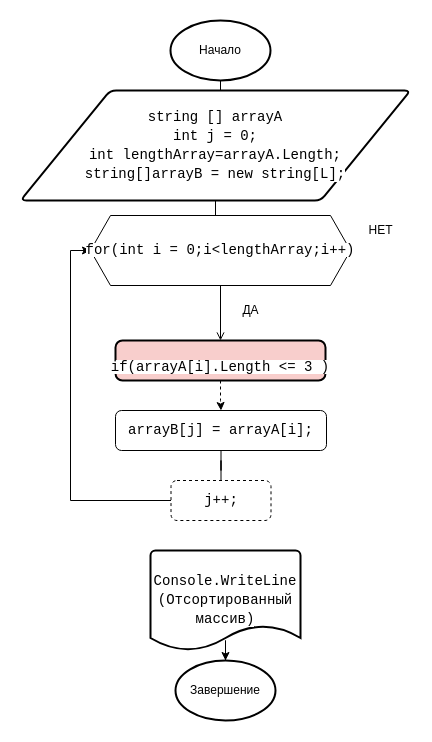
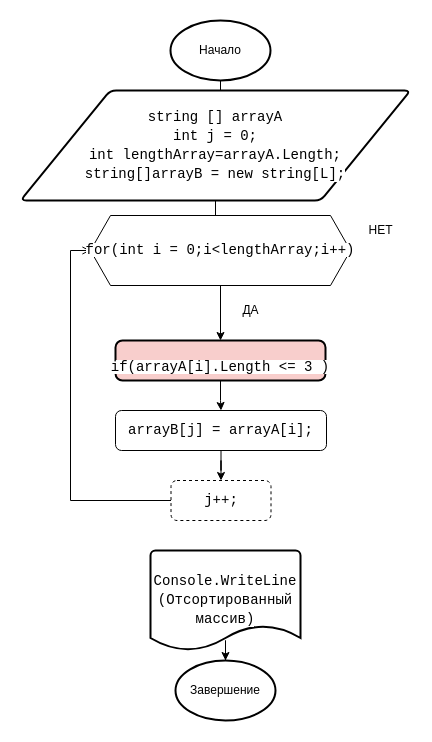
  <mxCell id="0" />
  <mxCell id="1" parent="0" />
  <mxCell id="2" value="" style="edgeStyle=orthogonalEdgeStyle;rounded=0;orthogonalLoop=1;jettySize=auto;html=1;" parent="1" source="3" target="12" edge="1"><mxGeometry relative="1" as="geometry" /></mxCell>
  <mxCell id="3" value="&lt;font style=&quot;vertical-align: inherit&quot;&gt;&lt;font style=&quot;vertical-align: inherit&quot;&gt;Начало&lt;br&gt;&lt;/font&gt;&lt;/font&gt;" style="strokeWidth=2;html=1;shape=mxgraph.flowchart.start_1;whiteSpace=wrap;" parent="1" vertex="1"><mxGeometry x="170" y="20" width="100" height="60" as="geometry" /></mxCell>
- <mxCell id="4" style="edgeStyle=orthogonalEdgeStyle;rounded=0;orthogonalLoop=1;jettySize=auto;html=1;entryX=0.5;entryY=0;entryDx=0;entryDy=0;dashed=1;" parent="1" source="5" target="18" edge="1"><mxGeometry relative="1" as="geometry"><mxPoint x="219" y="390" as="targetPoint" /></mxGeometry></mxCell>
+ <mxCell id="4" style="edgeStyle=orthogonalEdgeStyle;rounded=0;orthogonalLoop=1;jettySize=auto;html=1;entryX=0.5;entryY=0;entryDx=0;entryDy=0;" parent="1" source="5" target="18" edge="1"><mxGeometry relative="1" as="geometry"><mxPoint x="219" y="390" as="targetPoint" /></mxGeometry></mxCell>
  <mxCell id="5" value="&lt;span style=&quot;background-color: rgb(255, 255, 255);&quot;&gt;&lt;br&gt;&lt;span style=&quot;font-family: Consolas, &amp;quot;Courier New&amp;quot;, monospace; font-size: 14px; font-style: normal; font-variant-ligatures: normal; font-variant-caps: normal; font-weight: 400; letter-spacing: normal; orphans: 2; text-align: center; text-indent: 0px; text-transform: none; widows: 2; word-spacing: 0px; -webkit-text-stroke-width: 0px; text-decoration-thickness: initial; text-decoration-style: initial; text-decoration-color: initial;&quot;&gt;if&lt;/span&gt;&lt;span style=&quot;font-family: Consolas, &amp;quot;Courier New&amp;quot;, monospace; font-size: 14px; font-style: normal; font-variant-ligatures: normal; font-variant-caps: normal; font-weight: 400; letter-spacing: normal; orphans: 2; text-align: center; text-indent: 0px; text-transform: none; widows: 2; word-spacing: 0px; -webkit-text-stroke-width: 0px; text-decoration-thickness: initial; text-decoration-style: initial; text-decoration-color: initial; float: none; display: inline !important;&quot;&gt;(&lt;/span&gt;&lt;span style=&quot;font-family: Consolas, &amp;quot;Courier New&amp;quot;, monospace; font-size: 14px; font-style: normal; font-variant-ligatures: normal; font-variant-caps: normal; font-weight: 400; letter-spacing: normal; orphans: 2; text-align: center; text-indent: 0px; text-transform: none; widows: 2; word-spacing: 0px; -webkit-text-stroke-width: 0px; text-decoration-thickness: initial; text-decoration-style: initial; text-decoration-color: initial;&quot;&gt;arrayA&lt;/span&gt;&lt;span style=&quot;font-family: Consolas, &amp;quot;Courier New&amp;quot;, monospace; font-size: 14px; font-style: normal; font-variant-ligatures: normal; font-variant-caps: normal; font-weight: 400; letter-spacing: normal; orphans: 2; text-align: center; text-indent: 0px; text-transform: none; widows: 2; word-spacing: 0px; -webkit-text-stroke-width: 0px; text-decoration-thickness: initial; text-decoration-style: initial; text-decoration-color: initial; float: none; display: inline !important;&quot;&gt;[&lt;/span&gt;&lt;span style=&quot;font-family: Consolas, &amp;quot;Courier New&amp;quot;, monospace; font-size: 14px; font-style: normal; font-variant-ligatures: normal; font-variant-caps: normal; font-weight: 400; letter-spacing: normal; orphans: 2; text-align: center; text-indent: 0px; text-transform: none; widows: 2; word-spacing: 0px; -webkit-text-stroke-width: 0px; text-decoration-thickness: initial; text-decoration-style: initial; text-decoration-color: initial;&quot;&gt;i&lt;/span&gt;&lt;span style=&quot;font-family: Consolas, &amp;quot;Courier New&amp;quot;, monospace; font-size: 14px; font-style: normal; font-variant-ligatures: normal; font-variant-caps: normal; font-weight: 400; letter-spacing: normal; orphans: 2; text-align: center; text-indent: 0px; text-transform: none; widows: 2; word-spacing: 0px; -webkit-text-stroke-width: 0px; text-decoration-thickness: initial; text-decoration-style: initial; text-decoration-color: initial; float: none; display: inline !important;&quot;&gt;].&lt;/span&gt;&lt;span style=&quot;font-family: Consolas, &amp;quot;Courier New&amp;quot;, monospace; font-size: 14px; font-style: normal; font-variant-ligatures: normal; font-variant-caps: normal; font-weight: 400; letter-spacing: normal; orphans: 2; text-align: center; text-indent: 0px; text-transform: none; widows: 2; word-spacing: 0px; -webkit-text-stroke-width: 0px; text-decoration-thickness: initial; text-decoration-style: initial; text-decoration-color: initial;&quot;&gt;Length&lt;/span&gt;&lt;span style=&quot;font-family: Consolas, &amp;quot;Courier New&amp;quot;, monospace; font-size: 14px; font-style: normal; font-variant-ligatures: normal; font-variant-caps: normal; font-weight: 400; letter-spacing: normal; orphans: 2; text-align: center; text-indent: 0px; text-transform: none; widows: 2; word-spacing: 0px; -webkit-text-stroke-width: 0px; text-decoration-thickness: initial; text-decoration-style: initial; text-decoration-color: initial; float: none; display: inline !important;&quot;&gt;&lt;span&gt;&amp;nbsp;&lt;/span&gt;&amp;lt;=&lt;span&gt;&amp;nbsp;&lt;/span&gt;&lt;/span&gt;&lt;span style=&quot;font-family: Consolas, &amp;quot;Courier New&amp;quot;, monospace; font-size: 14px; font-style: normal; font-variant-ligatures: normal; font-variant-caps: normal; font-weight: 400; letter-spacing: normal; orphans: 2; text-align: center; text-indent: 0px; text-transform: none; widows: 2; word-spacing: 0px; -webkit-text-stroke-width: 0px; text-decoration-thickness: initial; text-decoration-style: initial; text-decoration-color: initial;&quot;&gt;3&lt;/span&gt;&lt;span style=&quot;font-family: Consolas, &amp;quot;Courier New&amp;quot;, monospace; font-size: 14px; font-style: normal; font-variant-ligatures: normal; font-variant-caps: normal; font-weight: 400; letter-spacing: normal; orphans: 2; text-align: center; text-indent: 0px; text-transform: none; widows: 2; word-spacing: 0px; -webkit-text-stroke-width: 0px; text-decoration-thickness: initial; text-decoration-style: initial; text-decoration-color: initial; float: none; display: inline !important;&quot;&gt;&lt;span&gt;&amp;nbsp;&lt;/span&gt;)&lt;/span&gt;&lt;br&gt;&lt;/span&gt;" style="rounded=1;whiteSpace=wrap;html=1;absoluteArcSize=1;arcSize=14;strokeWidth=2;fillColor=#f8cecc;" parent="1" vertex="1"><mxGeometry x="115" y="340" width="210" height="40" as="geometry" /></mxCell>
  <mxCell id="6" value="" style="edgeStyle=orthogonalEdgeStyle;rounded=0;orthogonalLoop=1;jettySize=auto;html=1;" parent="1" source="8" target="9" edge="1"><mxGeometry relative="1" as="geometry" /></mxCell>
- <mxCell id="7" style="edgeStyle=orthogonalEdgeStyle;rounded=0;orthogonalLoop=1;jettySize=auto;html=1;entryX=0;entryY=0.5;entryDx=0;entryDy=0;" parent="1" source="19" target="15" edge="1"><mxGeometry relative="1" as="geometry"><Array as="points"><mxPoint x="70" y="500" /><mxPoint x="70" y="250" /></Array></mxGeometry></mxCell>
+ <mxCell id="7" style="edgeStyle=orthogonalEdgeStyle;rounded=0;orthogonalLoop=1;jettySize=auto;html=1;entryX=0;entryY=0.5;entryDx=0;entryDy=0;endArrow=open;" parent="1" source="19" target="15" edge="1"><mxGeometry relative="1" as="geometry"><Array as="points"><mxPoint x="70" y="500" /><mxPoint x="70" y="250" /></Array></mxGeometry></mxCell>
  <mxCell id="8" value="&lt;div style=&quot;font-family: Consolas, &amp;quot;Courier New&amp;quot;, monospace; font-size: 14px; line-height: 19px;&quot;&gt;&lt;span style=&quot;background-color: rgb(255, 255, 255);&quot;&gt;Console.WriteLine&lt;/span&gt;&lt;/div&gt;&lt;div style=&quot;font-family: Consolas, &amp;quot;Courier New&amp;quot;, monospace; font-size: 14px; line-height: 19px;&quot;&gt;&lt;span style=&quot;background-color: rgb(255, 255, 255);&quot;&gt;(Отсортированный массив)&lt;/span&gt;&lt;/div&gt;" style="strokeWidth=2;html=1;shape=mxgraph.flowchart.document2;whiteSpace=wrap;size=0.25;" parent="1" vertex="1"><mxGeometry x="150" y="550" width="150" height="100" as="geometry" /></mxCell>
  <mxCell id="9" value="Завершение" style="strokeWidth=2;html=1;shape=mxgraph.flowchart.start_1;whiteSpace=wrap;" parent="1" vertex="1"><mxGeometry x="175" y="660" width="100" height="60" as="geometry" /></mxCell>
  <mxCell id="10" value="НЕТ" style="text;html=1;align=center;verticalAlign=middle;resizable=0;points=[];autosize=1;strokeColor=none;fillColor=none;" parent="1" vertex="1"><mxGeometry x="360" y="220" width="40" height="20" as="geometry" /></mxCell>
  <mxCell id="11" value="" style="edgeStyle=orthogonalEdgeStyle;rounded=0;orthogonalLoop=1;jettySize=auto;html=1;" parent="1" source="12" target="15" edge="1"><mxGeometry relative="1" as="geometry" /></mxCell>
  <mxCell id="12" value="&lt;div style=&quot;font-family: Consolas, &amp;quot;Courier New&amp;quot;, monospace; font-size: 14px; line-height: 19px;&quot;&gt;&lt;font style=&quot;background-color: rgb(255, 255, 255);&quot;&gt;string [] arrayA&lt;/font&gt;&lt;/div&gt;&lt;div style=&quot;font-family: Consolas, &amp;quot;Courier New&amp;quot;, monospace; font-size: 14px; line-height: 19px;&quot;&gt;&lt;span style=&quot;background-color: rgb(255, 255, 255);&quot;&gt;int&amp;nbsp;j&amp;nbsp;= 0; &lt;/span&gt;&lt;/div&gt;&lt;div style=&quot;font-family: Consolas, &amp;quot;Courier New&amp;quot;, monospace; font-size: 14px; line-height: 19px;&quot;&gt;&lt;div style=&quot;&quot;&gt;&lt;span style=&quot;background-color: rgb(255, 255, 255);&quot;&gt;int lengthArray=arrayA.Length; &lt;/span&gt;&lt;/div&gt;&lt;div style=&quot;&quot;&gt;&lt;div style=&quot;line-height: 19px;&quot;&gt;&lt;span style=&quot;background-color: rgb(255, 255, 255);&quot;&gt;string[]arrayB = new string[L];&lt;/span&gt;&lt;/div&gt;&lt;/div&gt;&lt;/div&gt;" style="shape=parallelogram;html=1;strokeWidth=2;perimeter=parallelogramPerimeter;whiteSpace=wrap;rounded=1;arcSize=12;size=0.23;" parent="1" vertex="1"><mxGeometry x="20" y="90" width="390" height="110" as="geometry" /></mxCell>
  <mxCell id="13" value="ДА" style="text;html=1;align=center;verticalAlign=middle;resizable=0;points=[];autosize=1;strokeColor=none;fillColor=none;" parent="1" vertex="1"><mxGeometry x="235" y="300" width="30" height="20" as="geometry" /></mxCell>
- <mxCell id="14" value="" style="edgeStyle=orthogonalEdgeStyle;rounded=0;orthogonalLoop=1;jettySize=auto;html=1;endArrow=open;" parent="1" source="15" target="5" edge="1"><mxGeometry relative="1" as="geometry" /></mxCell>
+ <mxCell id="14" value="" style="edgeStyle=orthogonalEdgeStyle;rounded=0;orthogonalLoop=1;jettySize=auto;html=1;" parent="1" source="15" target="5" edge="1"><mxGeometry relative="1" as="geometry" /></mxCell>
  <mxCell id="15" value="&lt;span style=&quot;background-color: rgb(255, 255, 255);&quot;&gt;&lt;span style=&quot;font-family: Consolas, &amp;quot;Courier New&amp;quot;, monospace; font-size: 14px;&quot;&gt;for&lt;/span&gt;&lt;span style=&quot;font-family: Consolas, &amp;quot;Courier New&amp;quot;, monospace; font-size: 14px;&quot;&gt;(&lt;/span&gt;&lt;span style=&quot;font-family: Consolas, &amp;quot;Courier New&amp;quot;, monospace; font-size: 14px;&quot;&gt;int&lt;/span&gt;&lt;span style=&quot;font-family: Consolas, &amp;quot;Courier New&amp;quot;, monospace; font-size: 14px;&quot;&gt;&amp;nbsp;&lt;/span&gt;&lt;span style=&quot;font-family: Consolas, &amp;quot;Courier New&amp;quot;, monospace; font-size: 14px;&quot;&gt;i&lt;/span&gt;&lt;span style=&quot;font-family: Consolas, &amp;quot;Courier New&amp;quot;, monospace; font-size: 14px;&quot;&gt;&amp;nbsp;=&amp;nbsp;&lt;/span&gt;&lt;span style=&quot;font-family: Consolas, &amp;quot;Courier New&amp;quot;, monospace; font-size: 14px;&quot;&gt;0&lt;/span&gt;&lt;span style=&quot;font-family: Consolas, &amp;quot;Courier New&amp;quot;, monospace; font-size: 14px;&quot;&gt;;&lt;/span&gt;&lt;span style=&quot;font-family: Consolas, &amp;quot;Courier New&amp;quot;, monospace; font-size: 14px;&quot;&gt;i&lt;/span&gt;&lt;span style=&quot;font-family: Consolas, &amp;quot;Courier New&amp;quot;, monospace; font-size: 14px;&quot;&gt;&amp;lt;&lt;/span&gt;&lt;span style=&quot;font-family: Consolas, &amp;quot;Courier New&amp;quot;, monospace; font-size: 14px;&quot;&gt;lengthArray&lt;/span&gt;&lt;span style=&quot;font-family: Consolas, &amp;quot;Courier New&amp;quot;, monospace; font-size: 14px;&quot;&gt;;&lt;/span&gt;&lt;span style=&quot;font-family: Consolas, &amp;quot;Courier New&amp;quot;, monospace; font-size: 14px;&quot;&gt;i&lt;/span&gt;&lt;span style=&quot;font-family: Consolas, &amp;quot;Courier New&amp;quot;, monospace; font-size: 14px;&quot;&gt;++)&lt;/span&gt;&lt;/span&gt;" style="shape=hexagon;perimeter=hexagonPerimeter2;whiteSpace=wrap;html=1;fixedSize=1;" parent="1" vertex="1"><mxGeometry x="90" y="215" width="260" height="70" as="geometry" /></mxCell>
  <mxCell id="16" style="edgeStyle=orthogonalEdgeStyle;rounded=0;orthogonalLoop=1;jettySize=auto;html=1;exitX=0.5;exitY=1;exitDx=0;exitDy=0;" parent="1" source="15" target="15" edge="1"><mxGeometry relative="1" as="geometry" /></mxCell>
- <mxCell id="17" value="" style="edgeStyle=orthogonalEdgeStyle;rounded=0;orthogonalLoop=1;jettySize=auto;html=1;endArrow=none;" parent="1" source="18" target="19" edge="1"><mxGeometry relative="1" as="geometry" /></mxCell>
+ <mxCell id="17" value="" style="edgeStyle=orthogonalEdgeStyle;rounded=0;orthogonalLoop=1;jettySize=auto;html=1;" parent="1" source="18" target="19" edge="1"><mxGeometry relative="1" as="geometry" /></mxCell>
  <mxCell id="18" value="&lt;div style=&quot;font-family: Consolas, &amp;quot;Courier New&amp;quot;, monospace; font-size: 14px; line-height: 19px;&quot;&gt;&lt;div style=&quot;line-height: 19px;&quot;&gt;&lt;span style=&quot;background-color: rgb(255, 255, 255);&quot;&gt;arrayB[j] = arrayA[i];&lt;/span&gt;&lt;/div&gt;&lt;/div&gt;" style="rounded=1;whiteSpace=wrap;html=1;" parent="1" vertex="1"><mxGeometry x="115" y="410" width="211" height="40" as="geometry" /></mxCell>
  <mxCell id="19" value="&lt;div style=&quot;font-family: Consolas, &amp;quot;Courier New&amp;quot;, monospace; font-size: 14px; line-height: 19px;&quot;&gt;&lt;span style=&quot;background-color: rgb(255, 255, 255);&quot;&gt;j++;&lt;/span&gt;&lt;/div&gt;" style="rounded=1;whiteSpace=wrap;html=1;dashed=1;" parent="1" vertex="1"><mxGeometry x="170.5" y="480" width="100" height="40" as="geometry" /></mxCell>
